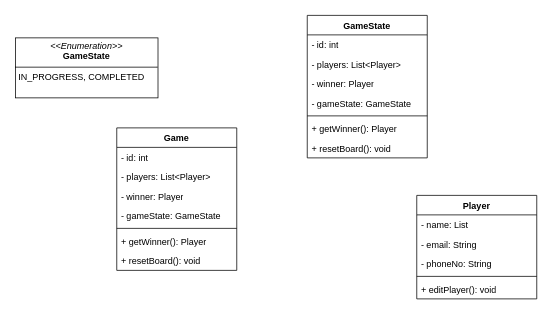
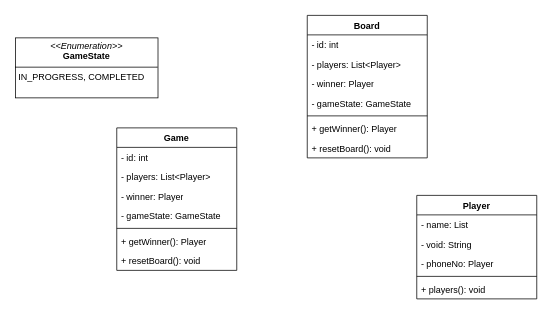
  <mxCell id="0" />
  <mxCell id="1" parent="0" />
  <mxCell id="2" value="Player" style="swimlane;fontStyle=1;align=center;verticalAlign=top;childLayout=stackLayout;horizontal=1;startSize=26;horizontalStack=0;resizeParent=1;resizeParentMax=0;resizeLast=0;collapsible=1;marginBottom=0;whiteSpace=wrap;html=1;" vertex="1" parent="1"><mxGeometry x="555" y="260" width="160" height="138" as="geometry" /></mxCell>
  <mxCell id="3" value="- name: List" style="text;strokeColor=none;fillColor=none;align=left;verticalAlign=top;spacingLeft=4;spacingRight=4;overflow=hidden;rotatable=0;points=[[0,0.5],[1,0.5]];portConstraint=eastwest;whiteSpace=wrap;html=1;" vertex="1" parent="2"><mxGeometry y="26" width="160" height="26" as="geometry" /></mxCell>
- <mxCell id="4" value="- email: String" style="text;strokeColor=none;fillColor=none;align=left;verticalAlign=top;spacingLeft=4;spacingRight=4;overflow=hidden;rotatable=0;points=[[0,0.5],[1,0.5]];portConstraint=eastwest;whiteSpace=wrap;html=1;" vertex="1" parent="2"><mxGeometry y="52" width="160" height="26" as="geometry" /></mxCell>
- <mxCell id="5" value="- phoneNo: String" style="text;strokeColor=none;fillColor=none;align=left;verticalAlign=top;spacingLeft=4;spacingRight=4;overflow=hidden;rotatable=0;points=[[0,0.5],[1,0.5]];portConstraint=eastwest;whiteSpace=wrap;html=1;" vertex="1" parent="2"><mxGeometry y="78" width="160" height="26" as="geometry" /></mxCell>
+ <mxCell id="4" value="- void: String" style="text;strokeColor=none;fillColor=none;align=left;verticalAlign=top;spacingLeft=4;spacingRight=4;overflow=hidden;rotatable=0;points=[[0,0.5],[1,0.5]];portConstraint=eastwest;whiteSpace=wrap;html=1;" vertex="1" parent="2"><mxGeometry y="52" width="160" height="26" as="geometry" /></mxCell>
+ <mxCell id="5" value="- phoneNo: Player" style="text;strokeColor=none;fillColor=none;align=left;verticalAlign=top;spacingLeft=4;spacingRight=4;overflow=hidden;rotatable=0;points=[[0,0.5],[1,0.5]];portConstraint=eastwest;whiteSpace=wrap;html=1;" vertex="1" parent="2"><mxGeometry y="78" width="160" height="26" as="geometry" /></mxCell>
  <mxCell id="6" value="" style="line;strokeWidth=1;fillColor=none;align=left;verticalAlign=middle;spacingTop=-1;spacingLeft=3;spacingRight=3;rotatable=0;labelPosition=right;points=[];portConstraint=eastwest;strokeColor=inherit;" vertex="1" parent="2"><mxGeometry y="104" width="160" height="8" as="geometry" /></mxCell>
- <mxCell id="7" value="+ editPlayer(): void" style="text;strokeColor=none;fillColor=none;align=left;verticalAlign=top;spacingLeft=4;spacingRight=4;overflow=hidden;rotatable=0;points=[[0,0.5],[1,0.5]];portConstraint=eastwest;whiteSpace=wrap;html=1;" vertex="1" parent="2"><mxGeometry y="112" width="160" height="26" as="geometry" /></mxCell>
+ <mxCell id="7" value="+ players(): void" style="text;strokeColor=none;fillColor=none;align=left;verticalAlign=top;spacingLeft=4;spacingRight=4;overflow=hidden;rotatable=0;points=[[0,0.5],[1,0.5]];portConstraint=eastwest;whiteSpace=wrap;html=1;" vertex="1" parent="2"><mxGeometry y="112" width="160" height="26" as="geometry" /></mxCell>
  <mxCell id="8" value="Game" style="swimlane;fontStyle=1;align=center;verticalAlign=top;childLayout=stackLayout;horizontal=1;startSize=26;horizontalStack=0;resizeParent=1;resizeParentMax=0;resizeLast=0;collapsible=1;marginBottom=0;whiteSpace=wrap;html=1;" vertex="1" parent="1"><mxGeometry x="155" y="170" width="160" height="190" as="geometry" /></mxCell>
  <mxCell id="9" value="- id: int" style="text;strokeColor=none;fillColor=none;align=left;verticalAlign=top;spacingLeft=4;spacingRight=4;overflow=hidden;rotatable=0;points=[[0,0.5],[1,0.5]];portConstraint=eastwest;whiteSpace=wrap;html=1;" vertex="1" parent="8"><mxGeometry y="26" width="160" height="26" as="geometry" /></mxCell>
  <mxCell id="10" value="- players: List&amp;lt;Player&amp;gt;" style="text;strokeColor=none;fillColor=none;align=left;verticalAlign=top;spacingLeft=4;spacingRight=4;overflow=hidden;rotatable=0;points=[[0,0.5],[1,0.5]];portConstraint=eastwest;whiteSpace=wrap;html=1;" vertex="1" parent="8"><mxGeometry y="52" width="160" height="26" as="geometry" /></mxCell>
  <mxCell id="11" value="- winner: Player" style="text;strokeColor=none;fillColor=none;align=left;verticalAlign=top;spacingLeft=4;spacingRight=4;overflow=hidden;rotatable=0;points=[[0,0.5],[1,0.5]];portConstraint=eastwest;whiteSpace=wrap;html=1;" vertex="1" parent="8"><mxGeometry y="78" width="160" height="26" as="geometry" /></mxCell>
  <mxCell id="12" value="- gameState: GameState" style="text;strokeColor=none;fillColor=none;align=left;verticalAlign=top;spacingLeft=4;spacingRight=4;overflow=hidden;rotatable=0;points=[[0,0.5],[1,0.5]];portConstraint=eastwest;whiteSpace=wrap;html=1;" vertex="1" parent="8"><mxGeometry y="104" width="160" height="26" as="geometry" /></mxCell>
  <mxCell id="13" value="" style="line;strokeWidth=1;fillColor=none;align=left;verticalAlign=middle;spacingTop=-1;spacingLeft=3;spacingRight=3;rotatable=0;labelPosition=right;points=[];portConstraint=eastwest;strokeColor=inherit;" vertex="1" parent="8"><mxGeometry y="130" width="160" height="8" as="geometry" /></mxCell>
  <mxCell id="14" value="+ getWinner(): Player" style="text;strokeColor=none;fillColor=none;align=left;verticalAlign=top;spacingLeft=4;spacingRight=4;overflow=hidden;rotatable=0;points=[[0,0.5],[1,0.5]];portConstraint=eastwest;whiteSpace=wrap;html=1;" vertex="1" parent="8"><mxGeometry y="138" width="160" height="26" as="geometry" /></mxCell>
  <mxCell id="15" value="+ resetBoard(): void" style="text;strokeColor=none;fillColor=none;align=left;verticalAlign=top;spacingLeft=4;spacingRight=4;overflow=hidden;rotatable=0;points=[[0,0.5],[1,0.5]];portConstraint=eastwest;whiteSpace=wrap;html=1;" vertex="1" parent="8"><mxGeometry y="164" width="160" height="26" as="geometry" /></mxCell>
  <mxCell id="16" value="&lt;p style=&quot;margin:0px;margin-top:4px;text-align:center;&quot;&gt;&lt;i&gt;&amp;lt;&amp;lt;Enumeration&amp;gt;&amp;gt;&lt;/i&gt;&lt;br&gt;&lt;b&gt;GameState&lt;/b&gt;&lt;/p&gt;&lt;hr size=&quot;1&quot; style=&quot;border-style:solid;&quot;&gt;&lt;p style=&quot;margin:0px;margin-left:4px;&quot;&gt;IN_PROGRESS, COMPLETED&amp;nbsp;&lt;/p&gt;&lt;p style=&quot;margin:0px;margin-left:4px;&quot;&gt;&lt;br&gt;&lt;/p&gt;" style="verticalAlign=top;align=left;overflow=fill;html=1;whiteSpace=wrap;" vertex="1" parent="1"><mxGeometry x="20" y="50" width="190" height="80" as="geometry" /></mxCell>
- <mxCell id="17" value="GameState" style="swimlane;fontStyle=1;align=center;verticalAlign=top;childLayout=stackLayout;horizontal=1;startSize=26;horizontalStack=0;resizeParent=1;resizeParentMax=0;resizeLast=0;collapsible=1;marginBottom=0;whiteSpace=wrap;html=1;" vertex="1" parent="1"><mxGeometry x="409" y="20" width="160" height="190" as="geometry" /></mxCell>
+ <mxCell id="17" value="Board" style="swimlane;fontStyle=1;align=center;verticalAlign=top;childLayout=stackLayout;horizontal=1;startSize=26;horizontalStack=0;resizeParent=1;resizeParentMax=0;resizeLast=0;collapsible=1;marginBottom=0;whiteSpace=wrap;html=1;" vertex="1" parent="1"><mxGeometry x="409" y="20" width="160" height="190" as="geometry" /></mxCell>
  <mxCell id="18" value="- id: int" style="text;strokeColor=none;fillColor=none;align=left;verticalAlign=top;spacingLeft=4;spacingRight=4;overflow=hidden;rotatable=0;points=[[0,0.5],[1,0.5]];portConstraint=eastwest;whiteSpace=wrap;html=1;" vertex="1" parent="17"><mxGeometry y="26" width="160" height="26" as="geometry" /></mxCell>
  <mxCell id="19" value="- players: List&amp;lt;Player&amp;gt;" style="text;strokeColor=none;fillColor=none;align=left;verticalAlign=top;spacingLeft=4;spacingRight=4;overflow=hidden;rotatable=0;points=[[0,0.5],[1,0.5]];portConstraint=eastwest;whiteSpace=wrap;html=1;" vertex="1" parent="17"><mxGeometry y="52" width="160" height="26" as="geometry" /></mxCell>
  <mxCell id="20" value="- winner: Player" style="text;strokeColor=none;fillColor=none;align=left;verticalAlign=top;spacingLeft=4;spacingRight=4;overflow=hidden;rotatable=0;points=[[0,0.5],[1,0.5]];portConstraint=eastwest;whiteSpace=wrap;html=1;" vertex="1" parent="17"><mxGeometry y="78" width="160" height="26" as="geometry" /></mxCell>
  <mxCell id="21" value="- gameState: GameState" style="text;strokeColor=none;fillColor=none;align=left;verticalAlign=top;spacingLeft=4;spacingRight=4;overflow=hidden;rotatable=0;points=[[0,0.5],[1,0.5]];portConstraint=eastwest;whiteSpace=wrap;html=1;" vertex="1" parent="17"><mxGeometry y="104" width="160" height="26" as="geometry" /></mxCell>
  <mxCell id="22" value="" style="line;strokeWidth=1;fillColor=none;align=left;verticalAlign=middle;spacingTop=-1;spacingLeft=3;spacingRight=3;rotatable=0;labelPosition=right;points=[];portConstraint=eastwest;strokeColor=inherit;" vertex="1" parent="17"><mxGeometry y="130" width="160" height="8" as="geometry" /></mxCell>
  <mxCell id="23" value="+ getWinner(): Player" style="text;strokeColor=none;fillColor=none;align=left;verticalAlign=top;spacingLeft=4;spacingRight=4;overflow=hidden;rotatable=0;points=[[0,0.5],[1,0.5]];portConstraint=eastwest;whiteSpace=wrap;html=1;" vertex="1" parent="17"><mxGeometry y="138" width="160" height="26" as="geometry" /></mxCell>
  <mxCell id="24" value="+ resetBoard(): void" style="text;strokeColor=none;fillColor=none;align=left;verticalAlign=top;spacingLeft=4;spacingRight=4;overflow=hidden;rotatable=0;points=[[0,0.5],[1,0.5]];portConstraint=eastwest;whiteSpace=wrap;html=1;" vertex="1" parent="17"><mxGeometry y="164" width="160" height="26" as="geometry" /></mxCell>
